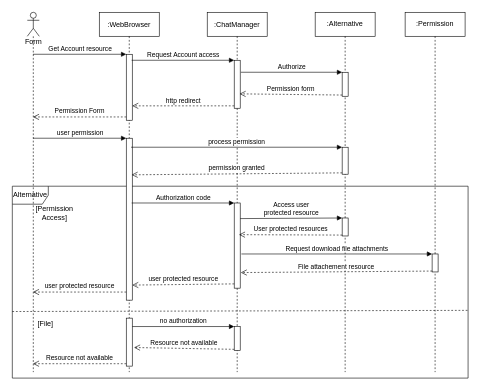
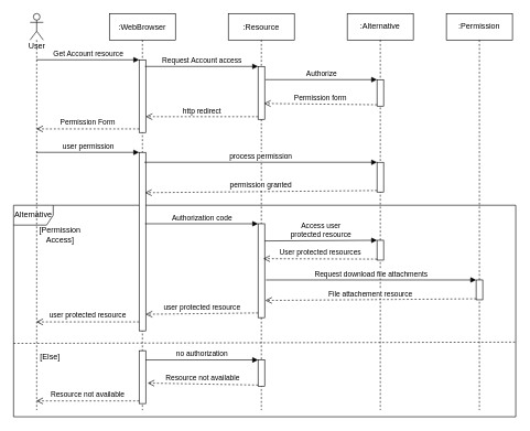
  <mxCell id="0" />
  <mxCell id="1" parent="0" />
  <mxCell id="2" value="Alternative" style="shape=umlFrame;whiteSpace=wrap;html=1;" vertex="1" parent="1"><mxGeometry x="20" y="310" width="760" height="320" as="geometry" /></mxCell>
  <mxCell id="3" value=":WebBrowser" style="shape=umlLifeline;perimeter=lifelinePerimeter;container=1;collapsible=0;recursiveResize=0;rounded=0;shadow=0;strokeWidth=1;" parent="1" vertex="1"><mxGeometry x="165" y="20" width="100" height="600" as="geometry" /></mxCell>
  <mxCell id="4" value="" style="html=1;points=[];perimeter=orthogonalPerimeter;" vertex="1" parent="3"><mxGeometry x="45" y="70" width="10" height="110" as="geometry" /></mxCell>
  <mxCell id="5" value="" style="html=1;points=[];perimeter=orthogonalPerimeter;" vertex="1" parent="3"><mxGeometry x="45" y="210" width="10" height="270" as="geometry" /></mxCell>
  <mxCell id="6" value="" style="html=1;points=[];perimeter=orthogonalPerimeter;" vertex="1" parent="3"><mxGeometry x="45" y="510" width="10" height="80" as="geometry" /></mxCell>
- <mxCell id="7" value=":ChatManager" style="shape=umlLifeline;perimeter=lifelinePerimeter;container=1;collapsible=0;recursiveResize=0;rounded=0;shadow=0;strokeWidth=1;" parent="1" vertex="1"><mxGeometry x="345" y="20" width="100" height="600" as="geometry" /></mxCell>
+ <mxCell id="7" value=":Resource" style="shape=umlLifeline;perimeter=lifelinePerimeter;container=1;collapsible=0;recursiveResize=0;rounded=0;shadow=0;strokeWidth=1;" parent="1" vertex="1"><mxGeometry x="345" y="20" width="100" height="600" as="geometry" /></mxCell>
  <mxCell id="8" value="" style="html=1;points=[];perimeter=orthogonalPerimeter;" vertex="1" parent="7"><mxGeometry x="45" y="80" width="10" height="80" as="geometry" /></mxCell>
  <mxCell id="9" value="" style="html=1;points=[];perimeter=orthogonalPerimeter;" vertex="1" parent="7"><mxGeometry x="45" y="318" width="10" height="142" as="geometry" /></mxCell>
  <mxCell id="10" value="" style="html=1;points=[];perimeter=orthogonalPerimeter;" vertex="1" parent="7"><mxGeometry x="45" y="524" width="10" height="40" as="geometry" /></mxCell>
  <mxCell id="11" value="" style="shape=umlLifeline;participant=umlActor;perimeter=lifelinePerimeter;whiteSpace=wrap;html=1;container=1;collapsible=0;recursiveResize=0;verticalAlign=top;spacingTop=36;outlineConnect=0;" vertex="1" parent="1"><mxGeometry x="45" y="20" width="20" height="600" as="geometry" /></mxCell>
- <mxCell id="12" value="Form" style="text;html=1;align=center;verticalAlign=middle;resizable=0;points=[];autosize=1;" vertex="1" parent="1"><mxGeometry x="35" y="60" width="40" height="20" as="geometry" /></mxCell>
+ <mxCell id="12" value="User" style="text;html=1;align=center;verticalAlign=middle;resizable=0;points=[];autosize=1;" vertex="1" parent="1"><mxGeometry x="35" y="60" width="40" height="20" as="geometry" /></mxCell>
  <mxCell id="13" value=":Alternative" style="shape=umlLifeline;perimeter=lifelinePerimeter;whiteSpace=wrap;html=1;container=1;collapsible=0;recursiveResize=0;outlineConnect=0;" vertex="1" parent="1"><mxGeometry x="525" y="20" width="100" height="600" as="geometry" /></mxCell>
  <mxCell id="14" value="" style="html=1;points=[];perimeter=orthogonalPerimeter;" vertex="1" parent="13"><mxGeometry x="45" y="100" width="10" height="40" as="geometry" /></mxCell>
  <mxCell id="15" value="" style="html=1;points=[];perimeter=orthogonalPerimeter;" vertex="1" parent="13"><mxGeometry x="45" y="225" width="10" height="45" as="geometry" /></mxCell>
  <mxCell id="16" value="" style="html=1;points=[];perimeter=orthogonalPerimeter;" vertex="1" parent="13"><mxGeometry x="45" y="343" width="10" height="30" as="geometry" /></mxCell>
  <mxCell id="17" value=":Permission" style="shape=umlLifeline;perimeter=lifelinePerimeter;whiteSpace=wrap;html=1;container=1;collapsible=0;recursiveResize=0;outlineConnect=0;" vertex="1" parent="1"><mxGeometry x="675" y="20" width="100" height="600" as="geometry" /></mxCell>
  <mxCell id="18" value="" style="html=1;points=[];perimeter=orthogonalPerimeter;" vertex="1" parent="17"><mxGeometry x="45" y="403" width="10" height="30" as="geometry" /></mxCell>
  <mxCell id="19" value="Request Account access" style="html=1;verticalAlign=bottom;endArrow=block;entryX=0;entryY=0;" edge="1" target="8" parent="1"><mxGeometry relative="1" as="geometry"><mxPoint x="219" y="100" as="sourcePoint" /></mxGeometry></mxCell>
  <mxCell id="20" value="http redirect" style="html=1;verticalAlign=bottom;endArrow=open;dashed=1;endSize=8;exitX=0;exitY=0.95;" edge="1" source="8" parent="1" target="4"><mxGeometry relative="1" as="geometry"><mxPoint x="255" y="176" as="targetPoint" /></mxGeometry></mxCell>
  <mxCell id="21" value="Authorize" style="html=1;verticalAlign=bottom;endArrow=block;entryX=0;entryY=0;" edge="1" target="14" parent="1"><mxGeometry relative="1" as="geometry"><mxPoint x="401" y="120" as="sourcePoint" /></mxGeometry></mxCell>
  <mxCell id="22" value="Permission form" style="html=1;verticalAlign=bottom;endArrow=open;dashed=1;endSize=8;exitX=0;exitY=0.95;entryX=0.9;entryY=0.7;entryDx=0;entryDy=0;entryPerimeter=0;" edge="1" source="14" parent="1" target="8"><mxGeometry relative="1" as="geometry"><mxPoint x="395" y="206" as="targetPoint" /></mxGeometry></mxCell>
  <mxCell id="23" value="user permission" style="html=1;verticalAlign=bottom;endArrow=block;entryX=0;entryY=0;" edge="1" target="5" parent="1" source="11"><mxGeometry relative="1" as="geometry"><mxPoint x="95" y="220" as="sourcePoint" /></mxGeometry></mxCell>
  <mxCell id="24" value="user protected resource" style="html=1;verticalAlign=bottom;endArrow=open;dashed=1;endSize=8;exitX=0;exitY=0.95;" edge="1" source="5" parent="1" target="11"><mxGeometry relative="1" as="geometry"><mxPoint x="95" y="296" as="targetPoint" /></mxGeometry></mxCell>
  <mxCell id="25" value="process permission" style="html=1;verticalAlign=bottom;endArrow=block;entryX=0;entryY=0;exitX=0.53;exitY=0.375;exitDx=0;exitDy=0;exitPerimeter=0;" edge="1" target="15" parent="1" source="3"><mxGeometry relative="1" as="geometry"><mxPoint x="435" y="230" as="sourcePoint" /></mxGeometry></mxCell>
  <mxCell id="26" value="permission granted" style="html=1;verticalAlign=bottom;endArrow=open;dashed=1;endSize=8;exitX=0;exitY=0.95;entryX=0.9;entryY=0.226;entryDx=0;entryDy=0;entryPerimeter=0;" edge="1" source="15" parent="1" target="5"><mxGeometry relative="1" as="geometry"><mxPoint x="435" y="306" as="targetPoint" /></mxGeometry></mxCell>
  <mxCell id="27" value="Access user &lt;br&gt;protected resource" style="html=1;verticalAlign=bottom;endArrow=block;entryX=0;entryY=0;exitX=1;exitY=0.183;exitDx=0;exitDy=0;exitPerimeter=0;" edge="1" target="16" parent="1" source="9"><mxGeometry relative="1" as="geometry"><mxPoint x="405" y="360" as="sourcePoint" /></mxGeometry></mxCell>
  <mxCell id="28" value="Request download file attachments" style="html=1;verticalAlign=bottom;endArrow=block;entryX=0;entryY=0;" edge="1" target="18" parent="1"><mxGeometry relative="1" as="geometry"><mxPoint x="402" y="423" as="sourcePoint" /></mxGeometry></mxCell>
  <mxCell id="29" value="File attachement resource" style="html=1;verticalAlign=bottom;endArrow=open;dashed=1;endSize=8;exitX=0;exitY=0.95;entryX=1.1;entryY=0.817;entryDx=0;entryDy=0;entryPerimeter=0;" edge="1" source="18" parent="1" target="9"><mxGeometry relative="1" as="geometry"><mxPoint x="405" y="459" as="targetPoint" /></mxGeometry></mxCell>
  <mxCell id="30" value="Resource not available" style="html=1;verticalAlign=bottom;endArrow=open;dashed=1;endSize=8;exitX=0;exitY=0.95;" edge="1" source="6" parent="1" target="11"><mxGeometry relative="1" as="geometry"><mxPoint x="115" y="546" as="targetPoint" /></mxGeometry></mxCell>
  <mxCell id="31" value="no authorization" style="html=1;verticalAlign=bottom;endArrow=block;entryX=0;entryY=0;exitX=1;exitY=0.175;exitDx=0;exitDy=0;exitPerimeter=0;" edge="1" target="10" parent="1" source="6"><mxGeometry relative="1" as="geometry"><mxPoint x="295" y="550" as="sourcePoint" /></mxGeometry></mxCell>
  <mxCell id="32" value="Resource not available" style="html=1;verticalAlign=bottom;endArrow=open;dashed=1;endSize=8;exitX=0;exitY=0.95;" edge="1" source="10" parent="1"><mxGeometry relative="1" as="geometry"><mxPoint x="223" y="579" as="targetPoint" /></mxGeometry></mxCell>
  <mxCell id="33" value="Get Account resource" style="html=1;verticalAlign=bottom;endArrow=block;entryX=0;entryY=0;" edge="1" target="4" parent="1" source="11"><mxGeometry relative="1" as="geometry"><mxPoint x="145" y="90" as="sourcePoint" /></mxGeometry></mxCell>
  <mxCell id="34" value="Permission Form" style="html=1;verticalAlign=bottom;endArrow=open;dashed=1;endSize=8;exitX=0;exitY=0.95;" edge="1" source="4" parent="1" target="11"><mxGeometry relative="1" as="geometry"><mxPoint x="145" y="166" as="targetPoint" /></mxGeometry></mxCell>
  <mxCell id="35" value="Authorization code" style="html=1;verticalAlign=bottom;endArrow=block;entryX=0;entryY=0;exitX=0.9;exitY=0.4;exitDx=0;exitDy=0;exitPerimeter=0;" edge="1" target="9" parent="1" source="5"><mxGeometry relative="1" as="geometry"><mxPoint x="320" y="340" as="sourcePoint" /></mxGeometry></mxCell>
  <mxCell id="36" value="user protected resource" style="html=1;verticalAlign=bottom;endArrow=open;dashed=1;endSize=8;exitX=0;exitY=0.95;entryX=1;entryY=0.907;entryDx=0;entryDy=0;entryPerimeter=0;" edge="1" source="9" parent="1" target="5"><mxGeometry relative="1" as="geometry"><mxPoint x="225" y="483" as="targetPoint" /></mxGeometry></mxCell>
  <mxCell id="37" value="User protected resources" style="html=1;verticalAlign=bottom;endArrow=open;dashed=1;endSize=8;exitX=0;exitY=0.95;entryX=0.53;entryY=0.618;entryDx=0;entryDy=0;entryPerimeter=0;" edge="1" source="16" parent="1" target="7"><mxGeometry relative="1" as="geometry"><mxPoint x="403" y="399.04" as="targetPoint" /></mxGeometry></mxCell>
  <mxCell id="38" value="[Permission &lt;br&gt;Access]" style="text;html=1;align=center;verticalAlign=middle;resizable=0;points=[];autosize=1;" vertex="1" parent="1"><mxGeometry x="50" y="340" width="80" height="30" as="geometry" /></mxCell>
- <mxCell id="39" value="[File]" style="text;html=1;align=center;verticalAlign=middle;resizable=0;points=[];autosize=1;" vertex="1" parent="1"><mxGeometry x="50" y="530" width="50" height="20" as="geometry" /></mxCell>
+ <mxCell id="39" value="[Else]" style="text;html=1;align=center;verticalAlign=middle;resizable=0;points=[];autosize=1;" vertex="1" parent="1"><mxGeometry x="50" y="530" width="50" height="20" as="geometry" /></mxCell>
  <mxCell id="40" value="" style="endArrow=none;dashed=1;html=1;entryX=1.001;entryY=0.647;entryDx=0;entryDy=0;entryPerimeter=0;exitX=0;exitY=0.653;exitDx=0;exitDy=0;exitPerimeter=0;" edge="1" parent="1" source="2" target="2"><mxGeometry width="50" height="50" relative="1" as="geometry"><mxPoint x="370" y="300" as="sourcePoint" /><mxPoint x="420" y="250" as="targetPoint" /></mxGeometry></mxCell>
